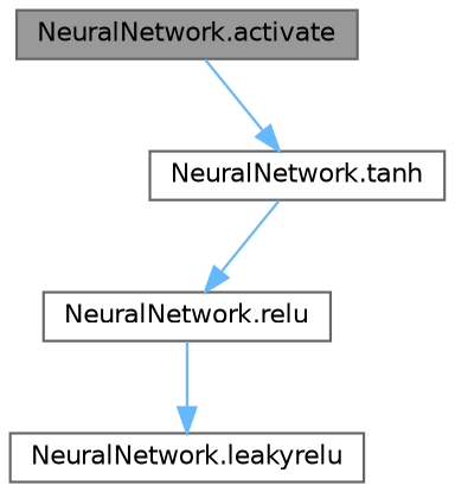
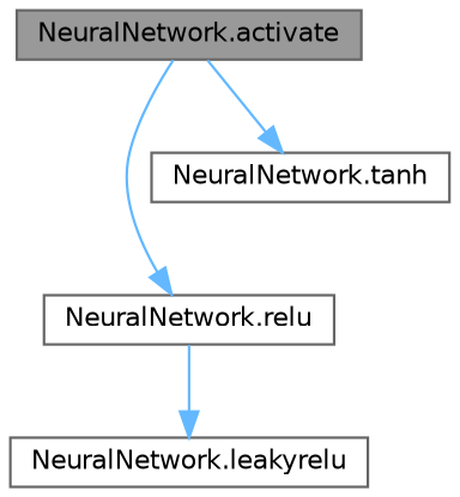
  digraph {
    rankdir=TB
    node [color=grey40 fillcolor=white fontname=Helvetica fontsize=10 shape=box style=filled]
    edge [color=steelblue1 fontname=Helvetica fontsize=10 labelfontname=Helvetica labelfontsize=10 style=solid]
    n1 [color=gray40 fillcolor=grey60 fontcolor=black height=0.2 label="NeuralNetwork.activate" width=0.4]
    n2 [height=0.2 label="NeuralNetwork.relu" width=0.4]
    n3 [height=0.2 label="NeuralNetwork.tanh" width=0.4]
    n4 [height=0.2 label="NeuralNetwork.leakyrelu" width=0.4]
-   n3 -> n2
+   n1 -> n2
    n1 -> n3
    n2 -> n4
  }
